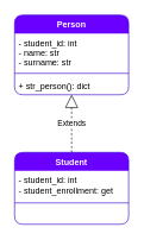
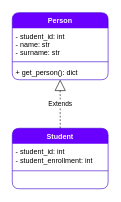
  <mxCell id="0" />
  <mxCell id="1" parent="0" />
  <mxCell id="2" value="Student" style="swimlane;fontStyle=1;align=center;verticalAlign=top;childLayout=stackLayout;horizontal=1;startSize=26;horizontalStack=0;resizeParent=1;resizeParentMax=0;resizeLast=0;collapsible=1;marginBottom=0;rounded=1;comic=0;enumerate=0;deletable=1;cloneable=1;shadow=0;swimlaneLine=0;fillColor=#6a00ff;strokeColor=#3700CC;fillStyle=auto;fontColor=#ffffff;" parent="1" vertex="1"><mxGeometry x="20" y="213" width="160" height="101" as="geometry" /></mxCell>
- <mxCell id="3" value="- student_id: int&#10;- student_enrollment: get" style="text;strokeColor=none;fillColor=none;align=left;verticalAlign=top;spacingLeft=4;spacingRight=4;overflow=hidden;rotatable=0;points=[[0,0.5],[1,0.5]];portConstraint=eastwest;rounded=1;comic=0;enumerate=0;deletable=1;cloneable=1;shadow=0;swimlaneLine=0;" parent="2" vertex="1"><mxGeometry y="26" width="160" height="41" as="geometry" /></mxCell>
+ <mxCell id="3" value="- student_id: int&#10;- student_enrollment: int" style="text;strokeColor=none;fillColor=none;align=left;verticalAlign=top;spacingLeft=4;spacingRight=4;overflow=hidden;rotatable=0;points=[[0,0.5],[1,0.5]];portConstraint=eastwest;rounded=1;comic=0;enumerate=0;deletable=1;cloneable=1;shadow=0;swimlaneLine=0;" parent="2" vertex="1"><mxGeometry y="26" width="160" height="41" as="geometry" /></mxCell>
  <mxCell id="4" value="" style="line;strokeWidth=1;fillColor=none;align=left;verticalAlign=middle;spacingTop=-1;spacingLeft=3;spacingRight=3;rotatable=0;labelPosition=right;points=[];portConstraint=eastwest;strokeColor=inherit;shadow=0;" parent="2" vertex="1"><mxGeometry y="67" width="160" height="8" as="geometry" /></mxCell>
  <mxCell id="5" value=" " style="text;strokeColor=none;fillColor=none;align=left;verticalAlign=top;spacingLeft=4;spacingRight=4;overflow=hidden;rotatable=0;points=[[0,0.5],[1,0.5]];portConstraint=eastwest;shadow=0;" parent="2" vertex="1"><mxGeometry y="75" width="160" height="26" as="geometry" /></mxCell>
  <mxCell id="6" value="Person" style="swimlane;fontStyle=1;align=center;verticalAlign=top;childLayout=stackLayout;horizontal=1;startSize=26;horizontalStack=0;resizeParent=1;resizeParentMax=0;resizeLast=0;collapsible=1;marginBottom=0;rounded=1;comic=0;enumerate=0;deletable=1;cloneable=1;shadow=0;swimlaneLine=0;fillColor=#6a00ff;fontColor=#ffffff;strokeColor=#3700CC;" parent="1" vertex="1"><mxGeometry x="20" y="20" width="160" height="112" as="geometry" /></mxCell>
  <mxCell id="7" value="- student_id: int&#10;- name: str&#10;- surname: str" style="text;strokeColor=none;fillColor=none;align=left;verticalAlign=top;spacingLeft=4;spacingRight=4;overflow=hidden;rotatable=0;points=[[0,0.5],[1,0.5]];portConstraint=eastwest;rounded=1;comic=0;enumerate=0;deletable=1;cloneable=1;shadow=0;swimlaneLine=0;" parent="6" vertex="1"><mxGeometry y="26" width="160" height="52" as="geometry" /></mxCell>
  <mxCell id="8" value="" style="line;strokeWidth=1;fillColor=none;align=left;verticalAlign=middle;spacingTop=-1;spacingLeft=3;spacingRight=3;rotatable=0;labelPosition=right;points=[];portConstraint=eastwest;strokeColor=inherit;rounded=1;comic=0;enumerate=0;deletable=1;cloneable=1;shadow=0;swimlaneLine=0;" parent="6" vertex="1"><mxGeometry y="78" width="160" height="8" as="geometry" /></mxCell>
- <mxCell id="9" value="+ str_person(): dict" style="text;strokeColor=none;fillColor=none;align=left;verticalAlign=top;spacingLeft=4;spacingRight=4;overflow=hidden;rotatable=0;points=[[0,0.5],[1,0.5]];portConstraint=eastwest;rounded=1;comic=0;enumerate=0;deletable=1;cloneable=1;shadow=0;swimlaneLine=0;" parent="6" vertex="1"><mxGeometry y="86" width="160" height="26" as="geometry" /></mxCell>
+ <mxCell id="9" value="+ get_person(): dict" style="text;strokeColor=none;fillColor=none;align=left;verticalAlign=top;spacingLeft=4;spacingRight=4;overflow=hidden;rotatable=0;points=[[0,0.5],[1,0.5]];portConstraint=eastwest;rounded=1;comic=0;enumerate=0;deletable=1;cloneable=1;shadow=0;swimlaneLine=0;" parent="6" vertex="1"><mxGeometry y="86" width="160" height="26" as="geometry" /></mxCell>
  <mxCell id="10" value="Extends" style="endArrow=block;endSize=16;endFill=0;html=1;shadow=0;comic=0;exitX=0.5;exitY=0;exitDx=0;exitDy=0;entryX=0.5;entryY=1;entryDx=0;entryDy=0;dashed=1;" parent="1" source="2" target="6" edge="1"><mxGeometry width="160" relative="1" as="geometry"><mxPoint x="108" y="152" as="sourcePoint" /><mxPoint x="268" y="152" as="targetPoint" /></mxGeometry></mxCell>
